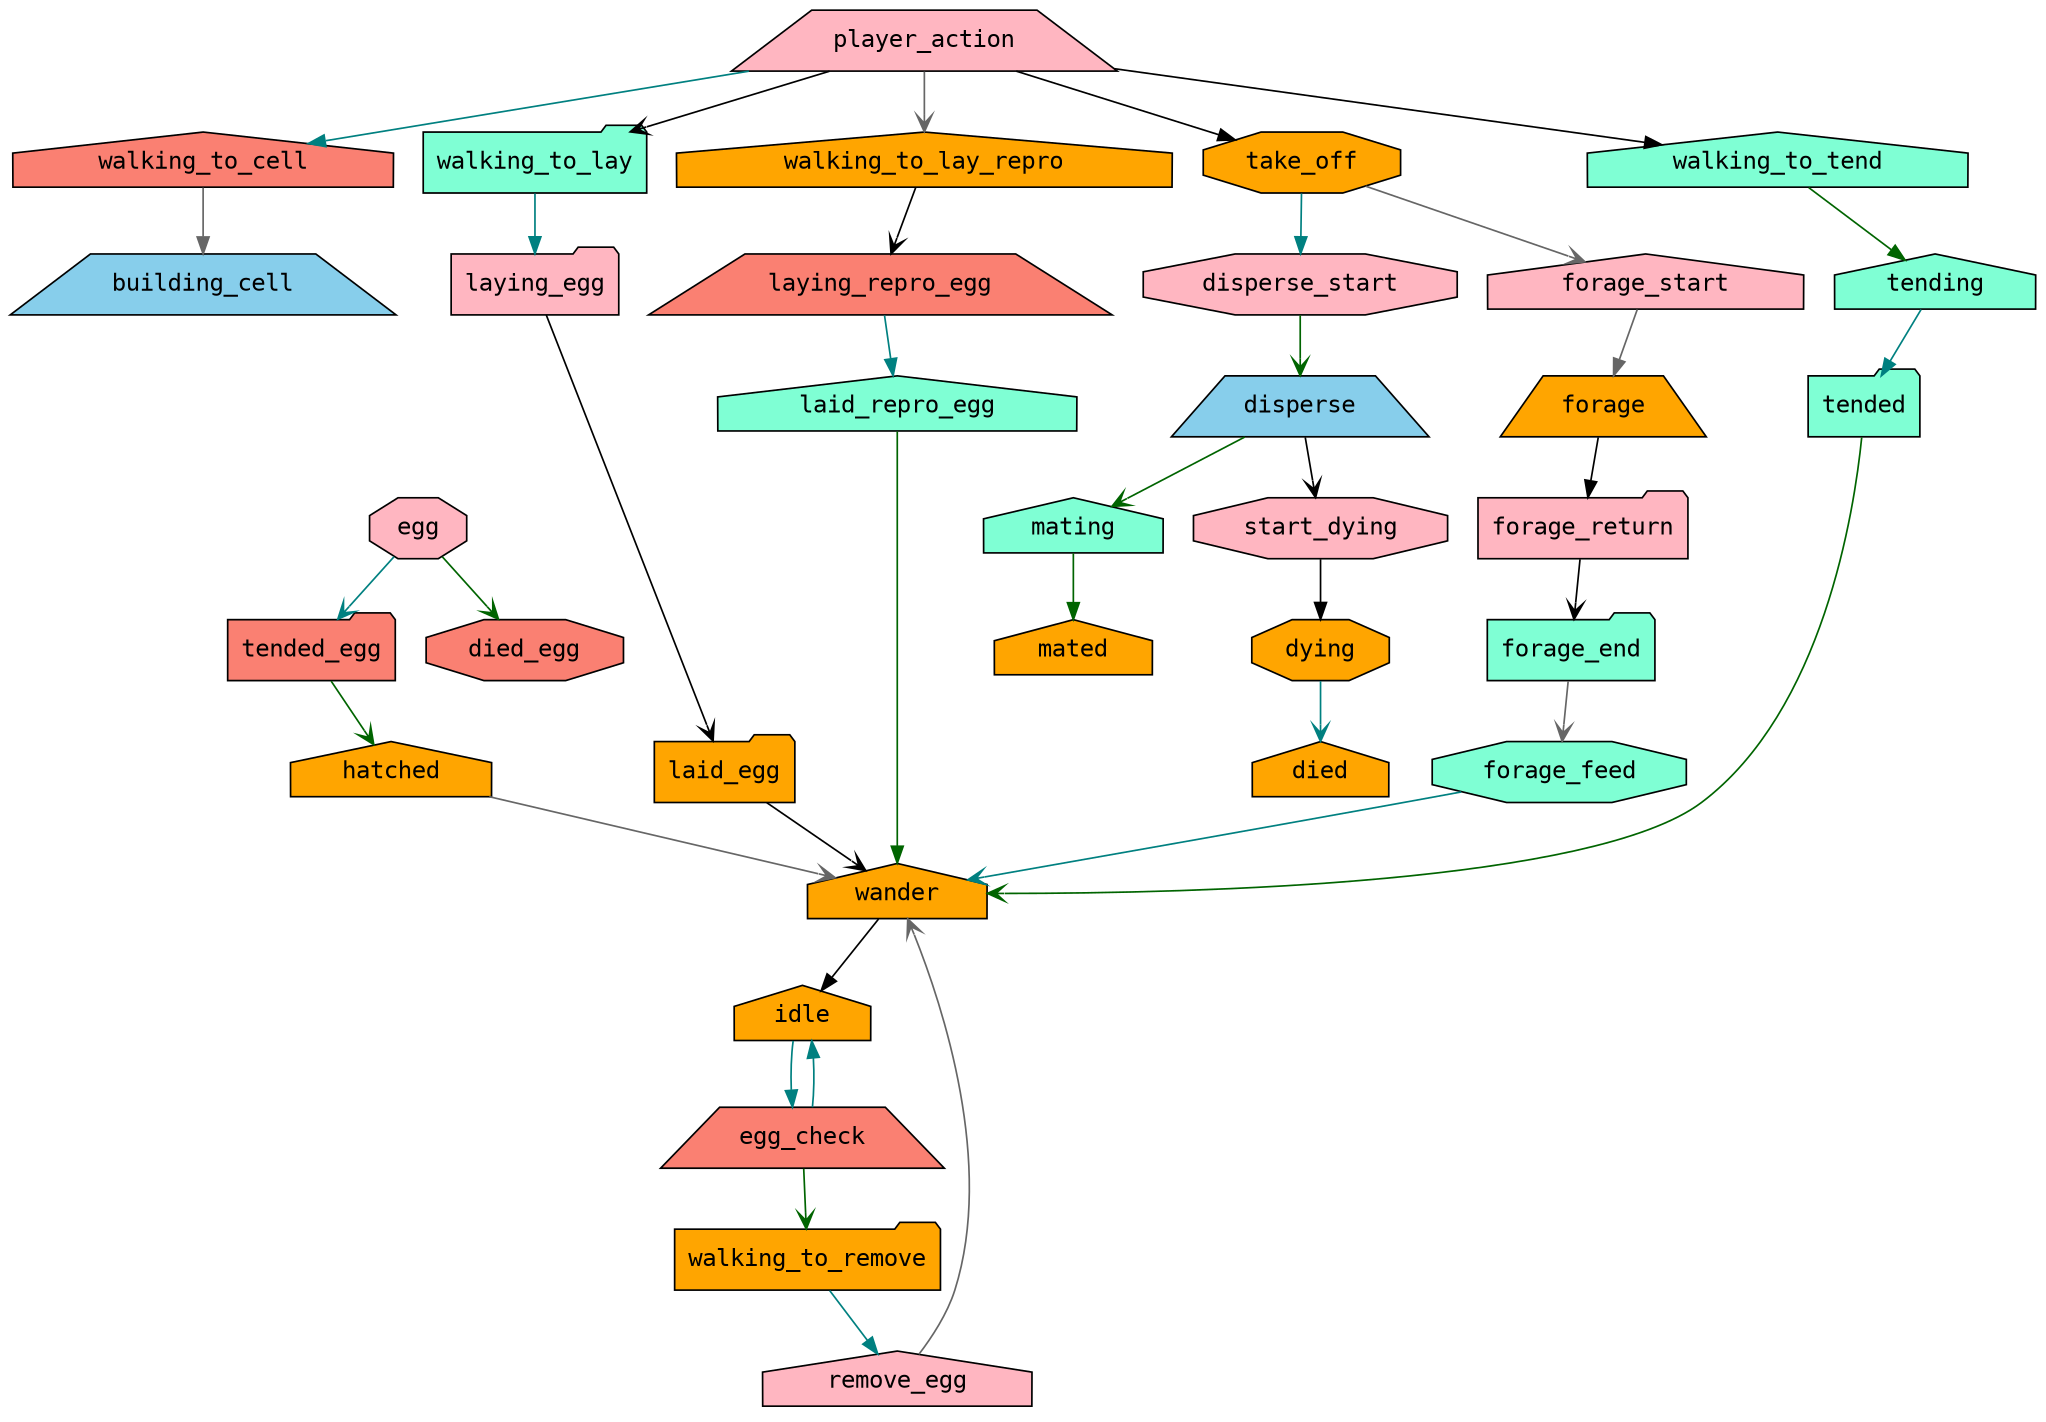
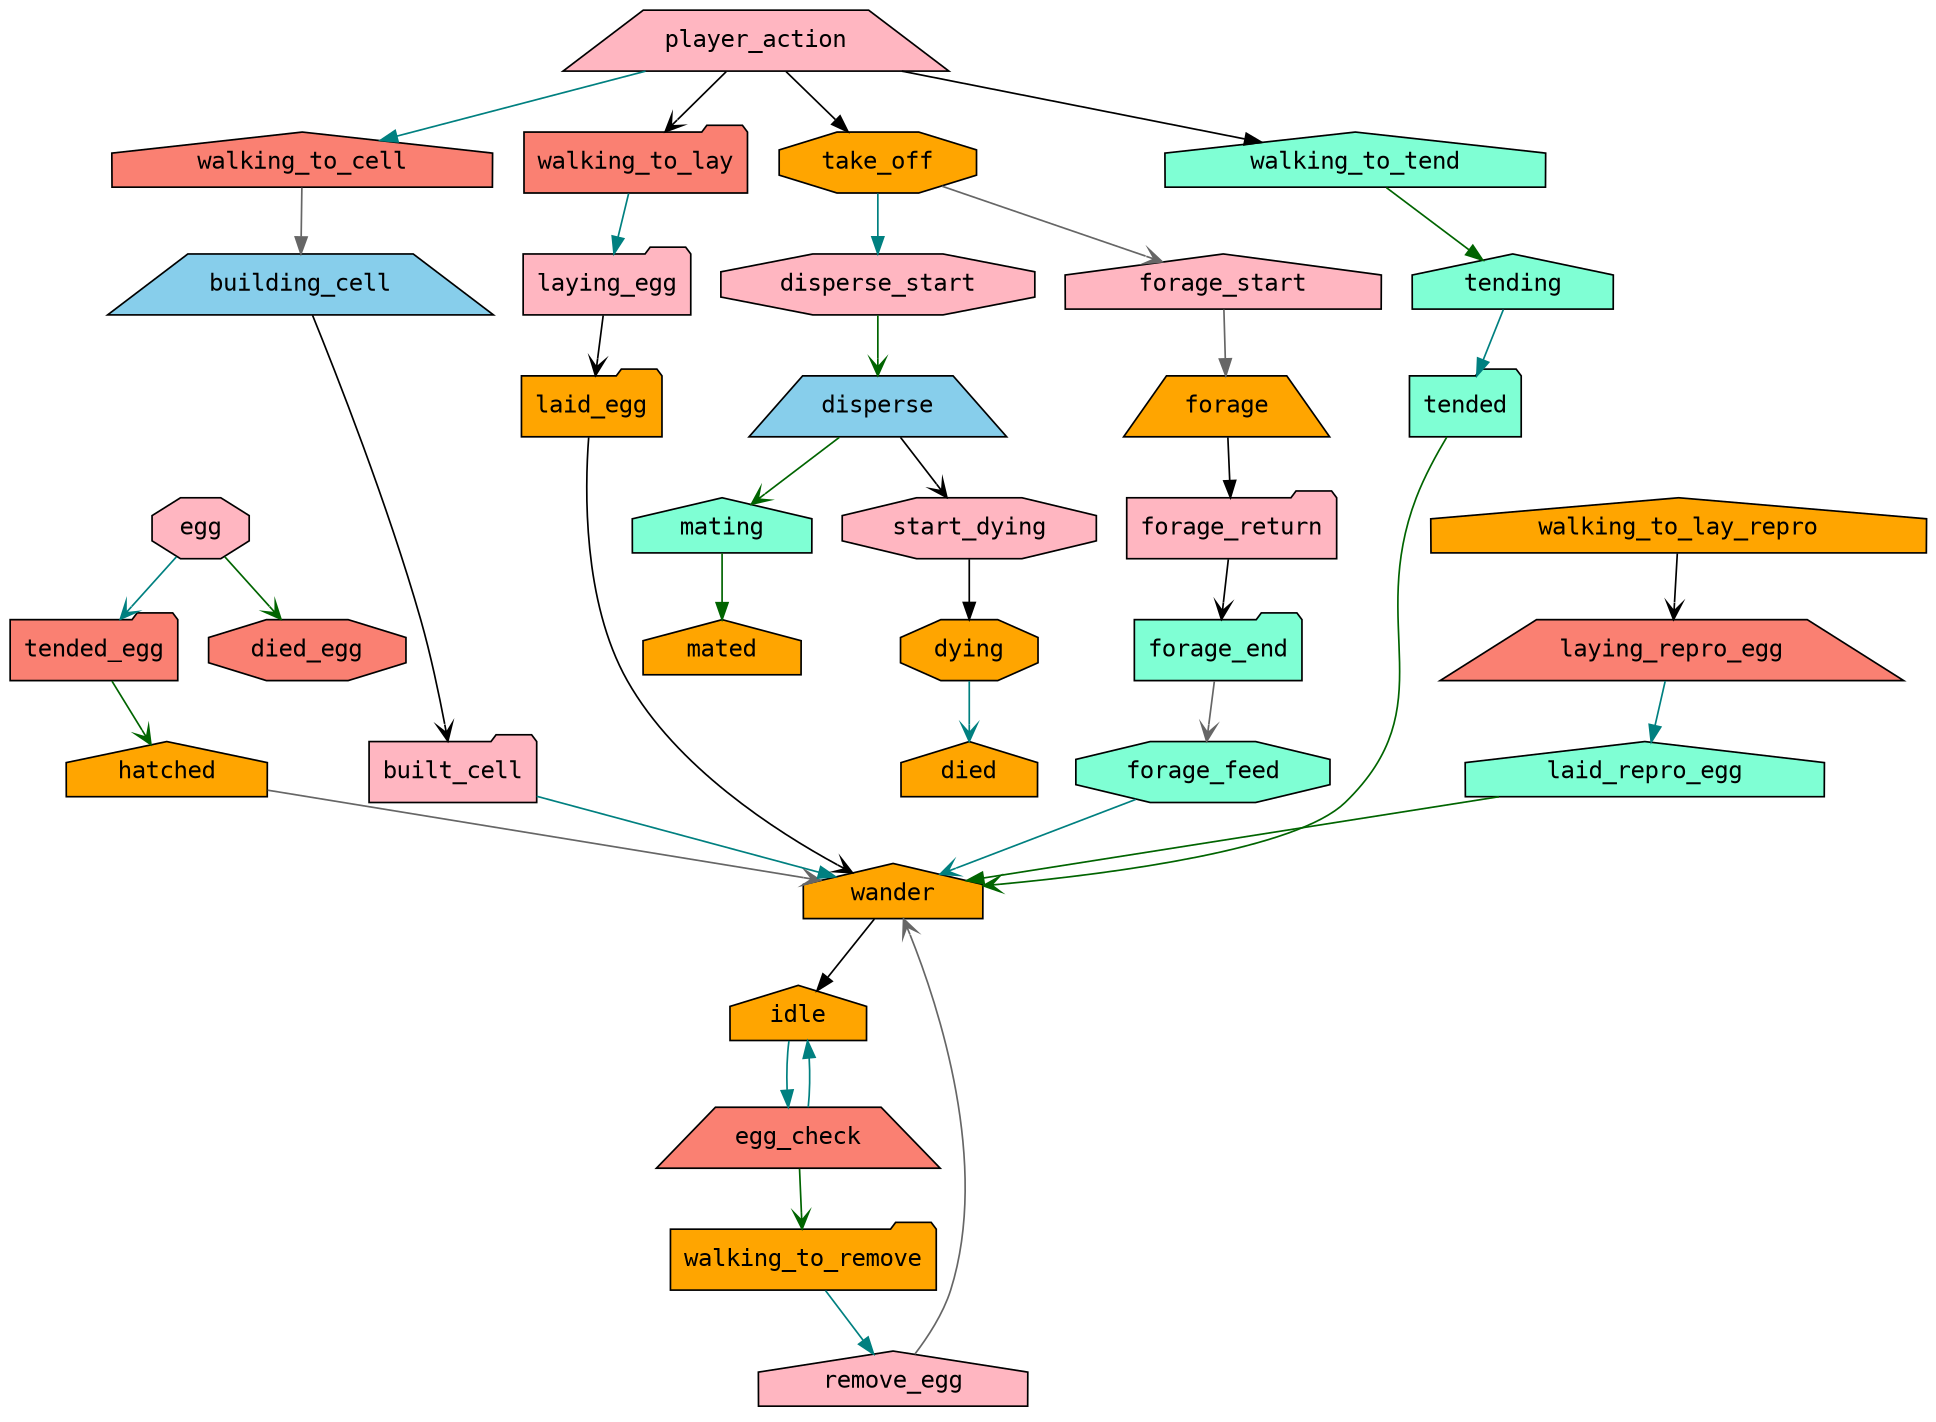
  digraph {
    fontname="DejaVu Sans Mono"
    node [fillcolor=orange fontname="DejaVu Sans Mono" shape=house style=filled]
    edge [arrowhead=vee color=teal fontname="DejaVu Sans Mono"]
    egg [fillcolor=lightpink shape=octagon]
    tended_egg [fillcolor=salmon shape=folder]
    died_egg [fillcolor=salmon shape=octagon]
    hatched
    wander
    idle
    egg_check [fillcolor=salmon shape=trapezium]
    walking_to_remove [shape=folder]
    remove_egg [fillcolor=lightpink]
    walking_to_cell [fillcolor=salmon]
    building_cell [fillcolor=skyblue shape=trapezium]
-   walking_to_lay [fillcolor=aquamarine shape=folder]
+   built_cell [fillcolor=lightpink shape=folder]
+   walking_to_lay [fillcolor=salmon shape=folder]
    laying_egg [fillcolor=lightpink shape=folder]
    laid_egg [shape=folder]
    laying_repro_egg [fillcolor=salmon shape=trapezium]
    walking_to_lay_repro
    laid_repro_egg [fillcolor=aquamarine]
    take_off [shape=octagon]
    disperse_start [fillcolor=lightpink shape=octagon]
    forage_start [fillcolor=lightpink]
    disperse [fillcolor=skyblue shape=trapezium]
    forage [shape=trapezium]
    mating [fillcolor=aquamarine]
    start_dying [fillcolor=lightpink shape=octagon]
    forage_return [fillcolor=lightpink shape=folder]
    forage_end [fillcolor=aquamarine shape=folder]
    forage_feed [fillcolor=aquamarine shape=octagon]
    walking_to_tend [fillcolor=aquamarine]
    tending [fillcolor=aquamarine]
    tended [fillcolor=aquamarine shape=folder]
    mated
    dying [shape=octagon]
    died
    player_action [fillcolor=lightpink shape=trapezium]
    egg -> tended_egg
    egg -> died_egg [color=darkgreen]
    tended_egg -> hatched [color=darkgreen]
    hatched -> wander [color=gray40]
    wander -> idle [arrowhead=normal color=black]
    idle -> egg_check [arrowhead=normal]
    egg_check -> idle [arrowhead=normal]
    egg_check -> walking_to_remove [color=darkgreen]
    walking_to_remove -> remove_egg [arrowhead=normal]
    remove_egg -> wander [color=gray40]
    walking_to_cell -> building_cell [arrowhead=normal color=gray40]
+   building_cell -> built_cell [color=black]
+   built_cell -> wander [arrowhead=normal]
    walking_to_lay -> laying_egg [arrowhead=normal]
    laying_egg -> laid_egg [color=black]
    laid_egg -> wander [color=black]
    laying_repro_egg -> laid_repro_egg [arrowhead=normal]
    walking_to_lay_repro -> laying_repro_egg [color=black]
    laid_repro_egg -> wander [arrowhead=normal color=darkgreen]
    take_off -> disperse_start [arrowhead=normal]
    take_off -> forage_start [color=gray40]
    disperse_start -> disperse [color=darkgreen]
    forage_start -> forage [arrowhead=normal color=gray40]
    disperse -> mating [color=darkgreen]
    disperse -> start_dying [color=black]
    forage -> forage_return [arrowhead=normal color=black]
    mating -> mated [arrowhead=normal color=darkgreen]
    start_dying -> dying [arrowhead=normal color=black]
    forage_return -> forage_end [color=black]
    forage_end -> forage_feed [color=gray40]
    forage_feed -> wander
    walking_to_tend -> tending [arrowhead=normal color=darkgreen]
    tending -> tended [arrowhead=normal]
    tended -> wander [color=darkgreen]
    dying -> died
    player_action -> walking_to_cell [arrowhead=normal]
    player_action -> walking_to_lay [color=black]
-   player_action -> walking_to_lay_repro [color=gray40]
    player_action -> take_off [arrowhead=normal color=black]
    player_action -> walking_to_tend [arrowhead=normal color=black]
  }
